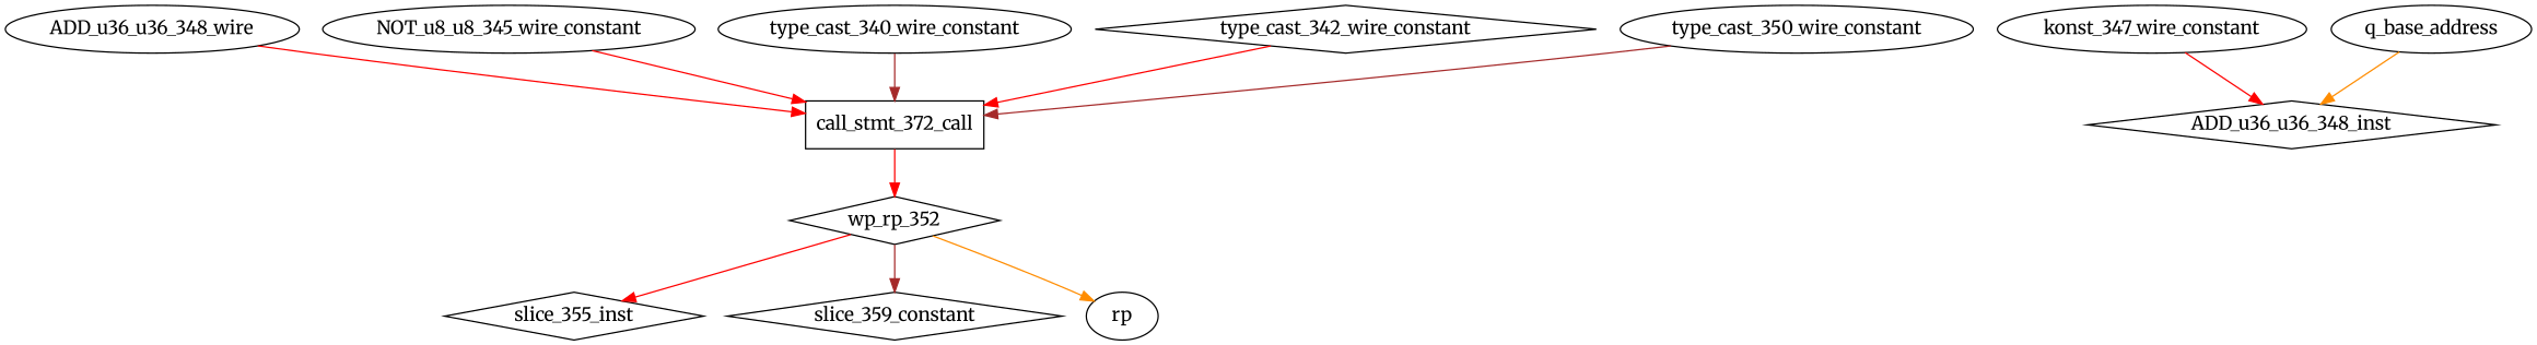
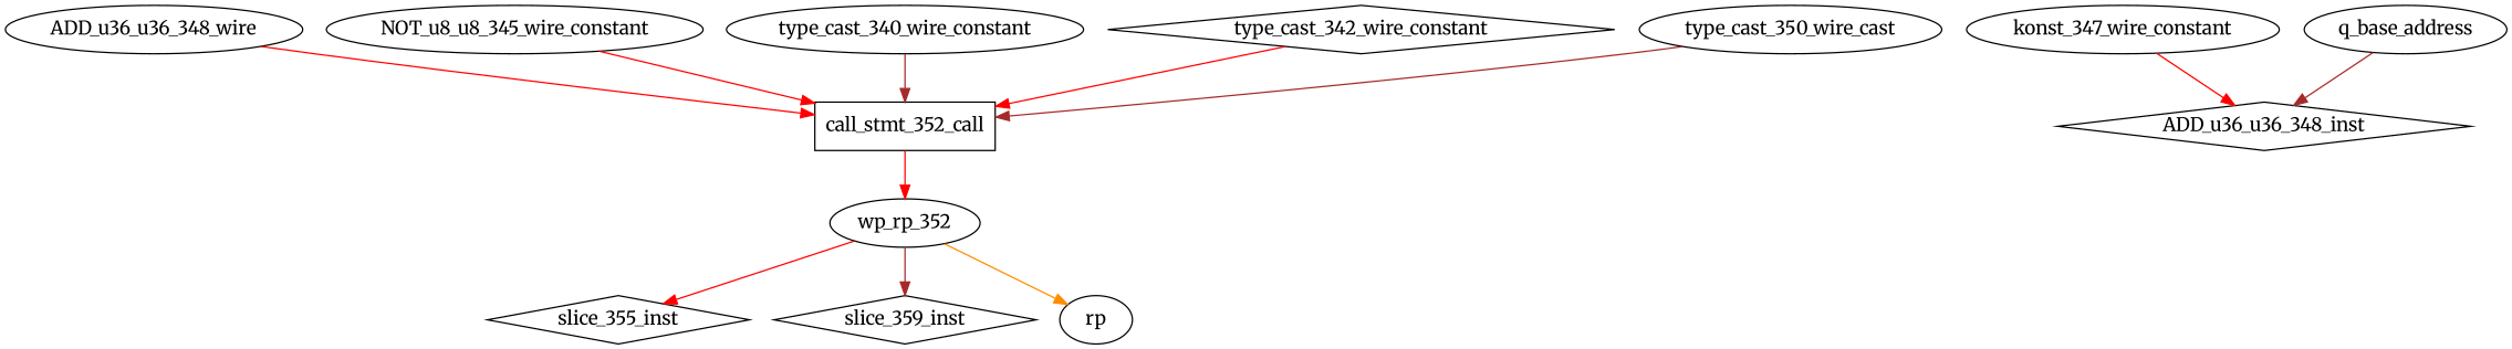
  digraph {
    fontname=Merriweather
    node [fontname=Merriweather shape=ellipse]
    edge [color=red fontname=Merriweather]
-   call_stmt_352_call [shape=rectangle label=call_stmt_372_call]
+   call_stmt_352_call [shape=rectangle]
    ADD_u36_u36_348_wire
-   wp_rp_352 [shape=diamond]
+   wp_rp_352
    NOT_u8_u8_345_wire_constant
    ADD_u36_u36_348_inst [shape=diamond]
    konst_347_wire_constant
    type_cast_340_wire_constant
    type_cast_342_wire_constant [shape=diamond]
-   type_cast_350_wire_constant
+   type_cast_350_wire_constant [label=type_cast_350_wire_cast]
    slice_355_inst [shape=diamond]
-   slice_359_inst [shape=diamond label=slice_359_constant]
+   slice_359_inst [shape=diamond]
    rp [shape=""]
    q_base_address [shape=""]
    call_stmt_352_call -> wp_rp_352
    ADD_u36_u36_348_wire -> call_stmt_352_call
    wp_rp_352 -> slice_355_inst
    wp_rp_352 -> slice_359_inst [color=brown]
    wp_rp_352 -> rp [color=darkorange]
    NOT_u8_u8_345_wire_constant -> call_stmt_352_call
    konst_347_wire_constant -> ADD_u36_u36_348_inst
    type_cast_340_wire_constant -> call_stmt_352_call [color=brown]
    type_cast_342_wire_constant -> call_stmt_352_call
    type_cast_350_wire_constant -> call_stmt_352_call [color=brown]
-   q_base_address -> ADD_u36_u36_348_inst [color=darkorange]
+   q_base_address -> ADD_u36_u36_348_inst [color=brown]
  }
